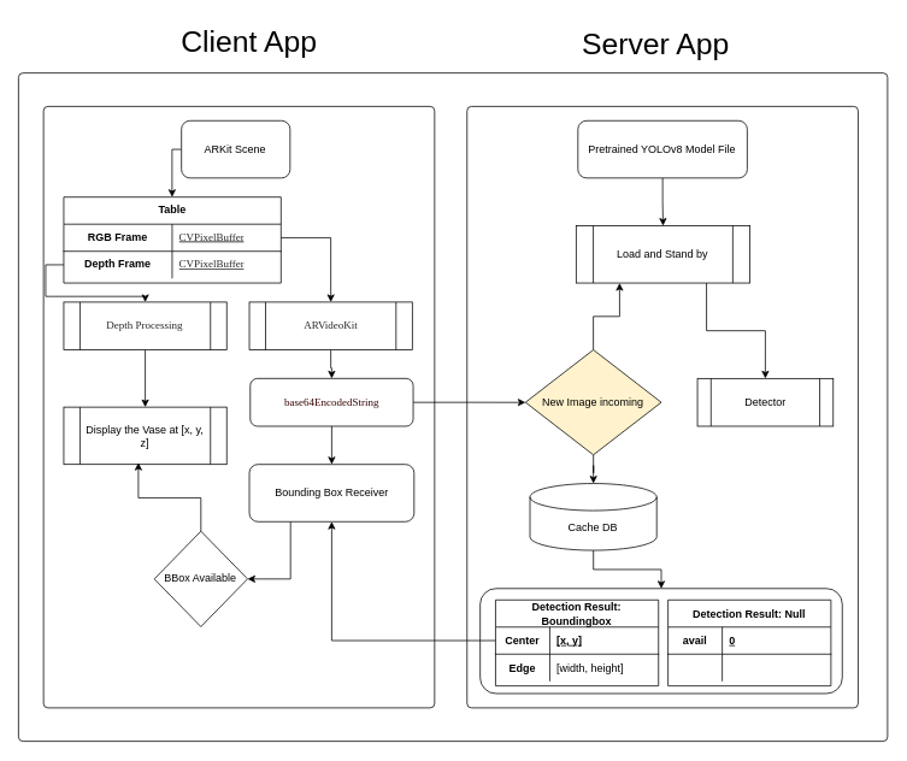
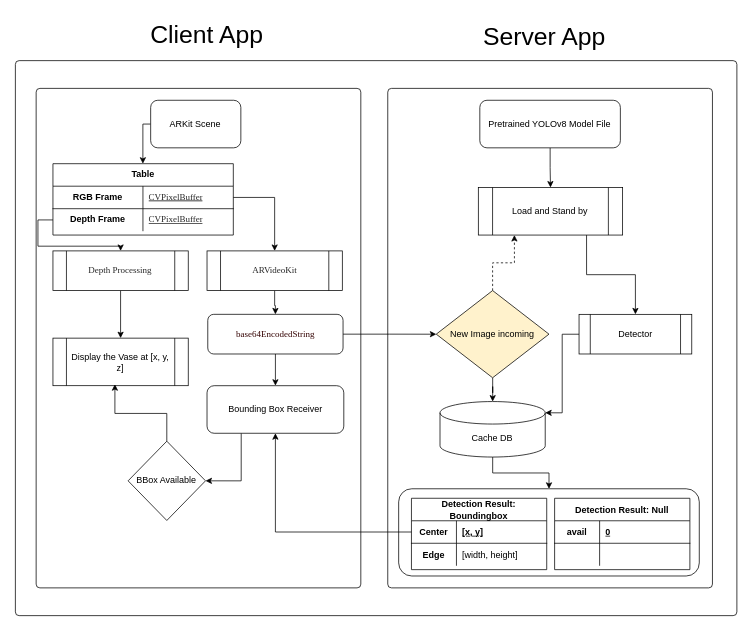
  <mxCell id="0" />
  <mxCell id="1" parent="0" />
  <mxCell id="2" value="" style="rounded=1;absoluteArcSize=1;html=1;arcSize=10;" vertex="1" parent="1"><mxGeometry x="20" y="80" width="962" height="740" as="geometry" /></mxCell>
  <mxCell id="3" value="" style="html=1;shape=mxgraph.er.anchor;whiteSpace=wrap;" vertex="1" parent="2"><mxGeometry width="481.0" height="740" as="geometry" /></mxCell>
  <mxCell id="4" value="" style="rounded=1;absoluteArcSize=1;html=1;arcSize=10;whiteSpace=wrap;points=[];strokeColor=inherit;fillColor=inherit;" vertex="1" parent="2"><mxGeometry x="496.516" y="37" width="432.9" height="666" as="geometry" /></mxCell>
  <mxCell id="5" value="" style="rounded=1;absoluteArcSize=1;html=1;arcSize=10;whiteSpace=wrap;strokeColor=inherit;fillColor=inherit;" vertex="1" parent="2"><mxGeometry x="27.703" y="37" width="432.9" height="666" as="geometry" /></mxCell>
  <mxCell id="6" style="edgeStyle=orthogonalEdgeStyle;rounded=0;orthogonalLoop=1;jettySize=auto;html=1;exitX=0;exitY=0.5;exitDx=0;exitDy=0;" edge="1" parent="2" source="7" target="8"><mxGeometry relative="1" as="geometry"><Array as="points"><mxPoint x="170" y="85" /></Array></mxGeometry></mxCell>
  <mxCell id="7" value="ARKit Scene" style="rounded=1;whiteSpace=wrap;html=1;" vertex="1" parent="2"><mxGeometry x="180.375" y="52.857" width="120.25" height="63.429" as="geometry" /></mxCell>
  <mxCell id="8" value="Table" style="shape=table;startSize=30;container=1;collapsible=1;childLayout=tableLayout;fixedRows=1;rowLines=0;fontStyle=1;align=center;resizeLast=1;html=1;whiteSpace=wrap;" vertex="1" parent="2"><mxGeometry x="50.104" y="137.429" width="240.5" height="95.143" as="geometry" /></mxCell>
  <mxCell id="9" value="" style="shape=tableRow;horizontal=0;startSize=0;swimlaneHead=0;swimlaneBody=0;fillColor=none;collapsible=0;dropTarget=0;points=[[0,0.5],[1,0.5]];portConstraint=eastwest;top=0;left=0;right=0;bottom=1;html=1;" vertex="1" parent="8"><mxGeometry y="30" width="240.5" height="30" as="geometry" /></mxCell>
  <mxCell id="10" value="RGB Frame" style="shape=partialRectangle;connectable=0;fillColor=none;top=0;left=0;bottom=0;right=0;fontStyle=1;overflow=hidden;html=1;whiteSpace=wrap;" vertex="1" parent="9"><mxGeometry width="120" height="30" as="geometry"><mxRectangle width="120" height="30" as="alternateBounds" /></mxGeometry></mxCell>
  <mxCell id="11" value="&lt;p style=&quot;margin: 0px; font-variant-numeric: normal; font-variant-east-asian: normal; font-variant-alternates: normal; font-kerning: auto; font-optical-sizing: auto; font-feature-settings: normal; font-variation-settings: normal; font-variant-position: normal; font-stretch: normal; line-height: normal; font-family: Menlo; color: rgba(0, 0, 0, 0.85); background-color: rgb(255, 255, 255);&quot; class=&quot;p1&quot;&gt;&lt;span style=&quot;font-weight: normal;&quot;&gt;CVPixelBuffer&lt;/span&gt;&lt;/p&gt;" style="shape=partialRectangle;connectable=0;fillColor=none;top=0;left=0;bottom=0;right=0;align=left;spacingLeft=6;fontStyle=5;overflow=hidden;html=1;whiteSpace=wrap;" vertex="1" parent="9"><mxGeometry x="120" width="120.5" height="30" as="geometry"><mxRectangle width="120.5" height="30" as="alternateBounds" /></mxGeometry></mxCell>
  <mxCell id="12" value="" style="shape=tableRow;horizontal=0;startSize=0;swimlaneHead=0;swimlaneBody=0;fillColor=none;collapsible=0;dropTarget=0;points=[[0,0.5],[1,0.5]];portConstraint=eastwest;top=0;left=0;right=0;bottom=0;html=1;" vertex="1" parent="8"><mxGeometry y="60" width="240.5" height="30" as="geometry" /></mxCell>
  <mxCell id="13" value="&lt;b&gt;Depth Frame&lt;/b&gt;" style="shape=partialRectangle;connectable=0;fillColor=none;top=0;left=0;bottom=0;right=0;editable=1;overflow=hidden;html=1;whiteSpace=wrap;" vertex="1" parent="12"><mxGeometry width="120" height="30" as="geometry"><mxRectangle width="120" height="30" as="alternateBounds" /></mxGeometry></mxCell>
  <mxCell id="14" value="&lt;p style=&quot;margin: 0px; font-variant-numeric: normal; font-variant-east-asian: normal; font-variant-alternates: normal; font-kerning: auto; font-optical-sizing: auto; font-feature-settings: normal; font-variation-settings: normal; font-variant-position: normal; font-stretch: normal; line-height: normal; font-family: Menlo; color: rgba(0, 0, 0, 0.85); background-color: rgb(255, 255, 255);&quot; class=&quot;p1&quot;&gt;&lt;u&gt;CVPixelBuffer&lt;/u&gt;&lt;/p&gt;" style="shape=partialRectangle;connectable=0;fillColor=none;top=0;left=0;bottom=0;right=0;align=left;spacingLeft=6;overflow=hidden;html=1;whiteSpace=wrap;" vertex="1" parent="12"><mxGeometry x="120" width="120.5" height="30" as="geometry"><mxRectangle width="120.5" height="30" as="alternateBounds" /></mxGeometry></mxCell>
  <mxCell id="15" value="" style="edgeStyle=orthogonalEdgeStyle;rounded=0;orthogonalLoop=1;jettySize=auto;html=1;" edge="1" parent="2" source="16" target="20"><mxGeometry relative="1" as="geometry" /></mxCell>
  <mxCell id="16" value="&lt;p style=&quot;margin: 0px; font-variant-numeric: normal; font-variant-east-asian: normal; font-variant-alternates: normal; font-kerning: auto; font-optical-sizing: auto; font-feature-settings: normal; font-variation-settings: normal; font-variant-position: normal; font-stretch: normal; line-height: normal; font-family: Menlo; color: rgba(0, 0, 0, 0.85); background-color: rgb(255, 255, 255); text-align: start;&quot; class=&quot;p1&quot;&gt;ARVideoKit&lt;/p&gt;" style="shape=process;whiteSpace=wrap;html=1;backgroundOutline=1;" vertex="1" parent="2"><mxGeometry x="255.531" y="253.714" width="180.375" height="52.857" as="geometry" /></mxCell>
  <mxCell id="17" style="edgeStyle=orthogonalEdgeStyle;rounded=0;orthogonalLoop=1;jettySize=auto;html=1;exitX=1;exitY=0.5;exitDx=0;exitDy=0;" edge="1" parent="2" source="9" target="16"><mxGeometry relative="1" as="geometry" /></mxCell>
  <mxCell id="18" style="edgeStyle=orthogonalEdgeStyle;rounded=0;orthogonalLoop=1;jettySize=auto;html=1;exitX=1;exitY=0.5;exitDx=0;exitDy=0;" edge="1" parent="2" source="20" target="29"><mxGeometry relative="1" as="geometry" /></mxCell>
  <mxCell id="19" style="edgeStyle=orthogonalEdgeStyle;rounded=0;orthogonalLoop=1;jettySize=auto;html=1;entryX=0.5;entryY=0;entryDx=0;entryDy=0;" edge="1" parent="2" source="20" target="48"><mxGeometry relative="1" as="geometry" /></mxCell>
  <mxCell id="20" value="&lt;p style=&quot;margin: 0px; font-variant-numeric: normal; font-variant-east-asian: normal; font-variant-alternates: normal; font-kerning: auto; font-optical-sizing: auto; font-feature-settings: normal; font-variation-settings: normal; font-variant-position: normal; font-stretch: normal; line-height: normal; font-family: Menlo; background-color: rgb(255, 255, 255); text-align: start;&quot; class=&quot;p1&quot;&gt;&lt;font color=&quot;#330000&quot;&gt;base64EncodedString&lt;/font&gt;&lt;/p&gt;" style="rounded=1;whiteSpace=wrap;html=1;" vertex="1" parent="2"><mxGeometry x="256.533" y="338.286" width="180.375" height="52.857" as="geometry" /></mxCell>
  <mxCell id="21" value="" style="edgeStyle=orthogonalEdgeStyle;rounded=0;orthogonalLoop=1;jettySize=auto;html=1;" edge="1" parent="2" source="22" target="32"><mxGeometry relative="1" as="geometry" /></mxCell>
  <mxCell id="22" value="Cache DB" style="shape=cylinder3;whiteSpace=wrap;html=1;boundedLbl=1;backgroundOutline=1;size=15;" vertex="1" parent="2"><mxGeometry x="566.177" y="454.571" width="140.292" height="74" as="geometry" /></mxCell>
  <mxCell id="23" style="edgeStyle=orthogonalEdgeStyle;rounded=0;orthogonalLoop=1;jettySize=auto;html=1;" edge="1" parent="2" source="24" target="26"><mxGeometry relative="1" as="geometry" /></mxCell>
  <mxCell id="24" value="Pretrained YOLOv8 Model File" style="rounded=1;whiteSpace=wrap;html=1;" vertex="1" parent="2"><mxGeometry x="619.267" y="52.857" width="187.39" height="63.429" as="geometry" /></mxCell>
  <mxCell id="25" style="edgeStyle=orthogonalEdgeStyle;rounded=0;orthogonalLoop=1;jettySize=auto;html=1;exitX=0.75;exitY=1;exitDx=0;exitDy=0;entryX=0.5;entryY=0;entryDx=0;entryDy=0;" edge="1" parent="2" source="26" target="30"><mxGeometry relative="1" as="geometry" /></mxCell>
  <mxCell id="26" value="Load and Stand by" style="shape=process;whiteSpace=wrap;html=1;backgroundOutline=1;" vertex="1" parent="2"><mxGeometry x="617.263" y="169.143" width="192.42" height="63.429" as="geometry" /></mxCell>
- <mxCell id="27" style="edgeStyle=orthogonalEdgeStyle;rounded=0;orthogonalLoop=1;jettySize=auto;html=1;exitX=0.5;exitY=0;exitDx=0;exitDy=0;entryX=0.25;entryY=1;entryDx=0;entryDy=0;" edge="1" parent="2" source="29" target="26"><mxGeometry relative="1" as="geometry" /></mxCell>
+ <mxCell id="27" style="edgeStyle=orthogonalEdgeStyle;rounded=0;orthogonalLoop=1;jettySize=auto;html=1;exitX=0.5;exitY=0;exitDx=0;exitDy=0;entryX=0.25;entryY=1;entryDx=0;entryDy=0;dashed=1;" edge="1" parent="2" source="29" target="26"><mxGeometry relative="1" as="geometry" /></mxCell>
  <mxCell id="28" style="edgeStyle=orthogonalEdgeStyle;rounded=0;orthogonalLoop=1;jettySize=auto;html=1;" edge="1" parent="2" source="29" target="22"><mxGeometry relative="1" as="geometry" /></mxCell>
  <mxCell id="29" value="New Image incoming" style="rhombus;whiteSpace=wrap;html=1;fillColor=#fff2cc;" vertex="1" parent="2"><mxGeometry x="561.167" y="306.571" width="150.313" height="116.286" as="geometry" /></mxCell>
  <mxCell id="30" value="Detector" style="shape=process;whiteSpace=wrap;html=1;backgroundOutline=1;" vertex="1" parent="2"><mxGeometry x="751.563" y="338.286" width="150.313" height="52.857" as="geometry" /></mxCell>
+ <mxCell id="31" style="edgeStyle=orthogonalEdgeStyle;rounded=0;orthogonalLoop=1;jettySize=auto;html=1;entryX=1;entryY=0;entryDx=0;entryDy=15;entryPerimeter=0;" edge="1" parent="2" source="30" target="22"><mxGeometry relative="1" as="geometry" /></mxCell>
  <mxCell id="32" value="" style="rounded=1;whiteSpace=wrap;html=1;" vertex="1" parent="2"><mxGeometry x="511.063" y="570.857" width="400.833" height="116.286" as="geometry" /></mxCell>
  <mxCell id="33" value="Detection Result: Boundingbox" style="shape=table;startSize=30;container=1;collapsible=1;childLayout=tableLayout;fixedRows=1;rowLines=0;fontStyle=1;align=center;resizeLast=1;html=1;whiteSpace=wrap;" vertex="1" parent="2"><mxGeometry x="528.098" y="583.543" width="180.375" height="95.143" as="geometry" /></mxCell>
  <mxCell id="34" value="" style="shape=tableRow;horizontal=0;startSize=0;swimlaneHead=0;swimlaneBody=0;fillColor=none;collapsible=0;dropTarget=0;points=[[0,0.5],[1,0.5]];portConstraint=eastwest;top=0;left=0;right=0;bottom=1;html=1;" vertex="1" parent="33"><mxGeometry y="30" width="180.375" height="30" as="geometry" /></mxCell>
  <mxCell id="35" value="Center" style="shape=partialRectangle;connectable=0;fillColor=none;top=0;left=0;bottom=0;right=0;fontStyle=1;overflow=hidden;html=1;whiteSpace=wrap;" vertex="1" parent="34"><mxGeometry width="60" height="30" as="geometry"><mxRectangle width="60" height="30" as="alternateBounds" /></mxGeometry></mxCell>
  <mxCell id="36" value="[x, y]" style="shape=partialRectangle;connectable=0;fillColor=none;top=0;left=0;bottom=0;right=0;align=left;spacingLeft=6;fontStyle=5;overflow=hidden;html=1;whiteSpace=wrap;" vertex="1" parent="34"><mxGeometry x="60" width="120.375" height="30" as="geometry"><mxRectangle width="120.375" height="30" as="alternateBounds" /></mxGeometry></mxCell>
  <mxCell id="37" value="" style="shape=tableRow;horizontal=0;startSize=0;swimlaneHead=0;swimlaneBody=0;fillColor=none;collapsible=0;dropTarget=0;points=[[0,0.5],[1,0.5]];portConstraint=eastwest;top=0;left=0;right=0;bottom=0;html=1;" vertex="1" parent="33"><mxGeometry y="60" width="180.375" height="30" as="geometry" /></mxCell>
  <mxCell id="38" value="&lt;b&gt;Edge&lt;/b&gt;" style="shape=partialRectangle;connectable=0;fillColor=none;top=0;left=0;bottom=0;right=0;editable=1;overflow=hidden;html=1;whiteSpace=wrap;" vertex="1" parent="37"><mxGeometry width="60" height="30" as="geometry"><mxRectangle width="60" height="30" as="alternateBounds" /></mxGeometry></mxCell>
  <mxCell id="39" value="[width, height]" style="shape=partialRectangle;connectable=0;fillColor=none;top=0;left=0;bottom=0;right=0;align=left;spacingLeft=6;overflow=hidden;html=1;whiteSpace=wrap;" vertex="1" parent="37"><mxGeometry x="60" width="120.375" height="30" as="geometry"><mxRectangle width="120.375" height="30" as="alternateBounds" /></mxGeometry></mxCell>
  <mxCell id="40" value="Detection Result: Null" style="shape=table;startSize=30;container=1;collapsible=1;childLayout=tableLayout;fixedRows=1;rowLines=0;fontStyle=1;align=center;resizeLast=1;html=1;whiteSpace=wrap;" vertex="1" parent="2"><mxGeometry x="718.975" y="583.543" width="180.375" height="95.143" as="geometry" /></mxCell>
  <mxCell id="41" value="" style="shape=tableRow;horizontal=0;startSize=0;swimlaneHead=0;swimlaneBody=0;fillColor=none;collapsible=0;dropTarget=0;points=[[0,0.5],[1,0.5]];portConstraint=eastwest;top=0;left=0;right=0;bottom=1;html=1;" vertex="1" parent="40"><mxGeometry y="30" width="180.375" height="30" as="geometry" /></mxCell>
  <mxCell id="42" value="avail" style="shape=partialRectangle;connectable=0;fillColor=none;top=0;left=0;bottom=0;right=0;fontStyle=1;overflow=hidden;html=1;whiteSpace=wrap;" vertex="1" parent="41"><mxGeometry width="60" height="30" as="geometry"><mxRectangle width="60" height="30" as="alternateBounds" /></mxGeometry></mxCell>
  <mxCell id="43" value="0" style="shape=partialRectangle;connectable=0;fillColor=none;top=0;left=0;bottom=0;right=0;align=left;spacingLeft=6;fontStyle=5;overflow=hidden;html=1;whiteSpace=wrap;" vertex="1" parent="41"><mxGeometry x="60" width="120.375" height="30" as="geometry"><mxRectangle width="120.375" height="30" as="alternateBounds" /></mxGeometry></mxCell>
  <mxCell id="44" value="" style="shape=tableRow;horizontal=0;startSize=0;swimlaneHead=0;swimlaneBody=0;fillColor=none;collapsible=0;dropTarget=0;points=[[0,0.5],[1,0.5]];portConstraint=eastwest;top=0;left=0;right=0;bottom=0;html=1;" vertex="1" parent="40"><mxGeometry y="60" width="180.375" height="30" as="geometry" /></mxCell>
  <mxCell id="45" value="" style="shape=partialRectangle;connectable=0;fillColor=none;top=0;left=0;bottom=0;right=0;editable=1;overflow=hidden;html=1;whiteSpace=wrap;" vertex="1" parent="44"><mxGeometry width="60" height="30" as="geometry"><mxRectangle width="60" height="30" as="alternateBounds" /></mxGeometry></mxCell>
  <mxCell id="46" value="" style="shape=partialRectangle;connectable=0;fillColor=none;top=0;left=0;bottom=0;right=0;align=left;spacingLeft=6;overflow=hidden;html=1;whiteSpace=wrap;" vertex="1" parent="44"><mxGeometry x="60" width="120.375" height="30" as="geometry"><mxRectangle width="120.375" height="30" as="alternateBounds" /></mxGeometry></mxCell>
  <mxCell id="47" style="edgeStyle=orthogonalEdgeStyle;rounded=0;orthogonalLoop=1;jettySize=auto;html=1;exitX=0.25;exitY=1;exitDx=0;exitDy=0;entryX=1;entryY=0.5;entryDx=0;entryDy=0;" edge="1" parent="2" source="48" target="50"><mxGeometry relative="1" as="geometry" /></mxCell>
  <mxCell id="48" value="Bounding Box Receiver" style="rounded=1;whiteSpace=wrap;html=1;" vertex="1" parent="2"><mxGeometry x="255.527" y="433.429" width="182.379" height="63.429" as="geometry" /></mxCell>
  <mxCell id="49" style="edgeStyle=orthogonalEdgeStyle;rounded=0;orthogonalLoop=1;jettySize=auto;html=1;" edge="1" parent="2" source="34" target="48"><mxGeometry relative="1" as="geometry" /></mxCell>
  <mxCell id="50" value="BBox Available" style="rhombus;whiteSpace=wrap;html=1;" vertex="1" parent="2"><mxGeometry x="150.313" y="507.429" width="103.215" height="105.714" as="geometry" /></mxCell>
  <mxCell id="51" style="edgeStyle=orthogonalEdgeStyle;rounded=0;orthogonalLoop=1;jettySize=auto;html=1;entryX=0.5;entryY=0;entryDx=0;entryDy=0;" edge="1" parent="2" source="52" target="53"><mxGeometry relative="1" as="geometry" /></mxCell>
  <mxCell id="52" value="&lt;p style=&quot;margin: 0px; font-variant-numeric: normal; font-variant-east-asian: normal; font-variant-alternates: normal; font-kerning: auto; font-optical-sizing: auto; font-feature-settings: normal; font-variation-settings: normal; font-variant-position: normal; font-stretch: normal; line-height: normal; font-family: Menlo; color: rgba(0, 0, 0, 0.85); background-color: rgb(255, 255, 255); text-align: start;&quot; class=&quot;p1&quot;&gt;Depth Processing&lt;/p&gt;" style="shape=process;whiteSpace=wrap;html=1;backgroundOutline=1;" vertex="1" parent="2"><mxGeometry x="50.104" y="253.714" width="180.375" height="52.857" as="geometry" /></mxCell>
  <mxCell id="53" value="Display the Vase at [x, y, z]" style="shape=process;whiteSpace=wrap;html=1;backgroundOutline=1;" vertex="1" parent="2"><mxGeometry x="50.104" y="370" width="180.375" height="63.429" as="geometry" /></mxCell>
  <mxCell id="54" style="edgeStyle=orthogonalEdgeStyle;rounded=0;orthogonalLoop=1;jettySize=auto;html=1;entryX=0.458;entryY=0.97;entryDx=0;entryDy=0;entryPerimeter=0;" edge="1" parent="2" source="50" target="53"><mxGeometry relative="1" as="geometry" /></mxCell>
  <mxCell id="55" style="edgeStyle=orthogonalEdgeStyle;rounded=0;orthogonalLoop=1;jettySize=auto;html=1;entryX=0.5;entryY=0;entryDx=0;entryDy=0;" edge="1" parent="2" source="12" target="52"><mxGeometry relative="1" as="geometry" /></mxCell>
  <mxCell id="56" value="&lt;font style=&quot;font-size: 33px;&quot;&gt;Client App&lt;/font&gt;" style="text;html=1;align=center;verticalAlign=middle;resizable=0;points=[];autosize=1;strokeColor=none;fillColor=none;" vertex="1" parent="1"><mxGeometry x="190" y="20" width="170" height="50" as="geometry" /></mxCell>
  <mxCell id="57" value="&lt;font style=&quot;font-size: 33px;&quot;&gt;Server App&lt;/font&gt;" style="text;html=1;align=center;verticalAlign=middle;resizable=0;points=[];autosize=1;strokeColor=none;fillColor=none;" vertex="1" parent="1"><mxGeometry x="630" y="22" width="190" height="50" as="geometry" /></mxCell>
